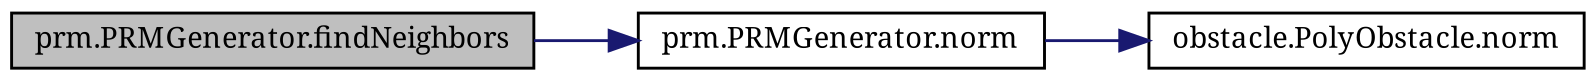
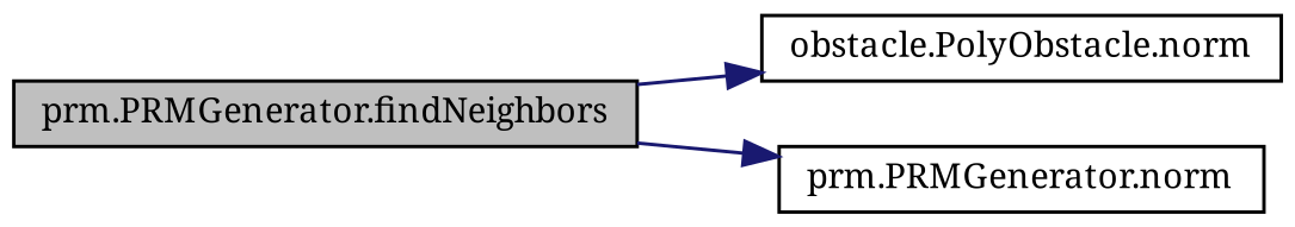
  digraph {
    fontname="Noto Serif"
    rankdir=LR
    node [color=black fillcolor=white fontname="Noto Serif" fontsize=10 shape=record style=filled]
    edge [color=midnightblue fontname="Noto Serif" fontsize=10 labelfontname=Helvetica labelfontsize=10 style=solid]
    n1 [fillcolor=grey75 fontcolor=black height=0.2 label="prm.PRMGenerator.findNeighbors" width=0.4]
    n2 [height=0.2 label="obstacle.PolyObstacle.norm" width=0.4]
    n3 [height=0.2 label="prm.PRMGenerator.norm" width=0.4]
-   n3 -> n2
+   n1 -> n2
    n1 -> n3
  }
